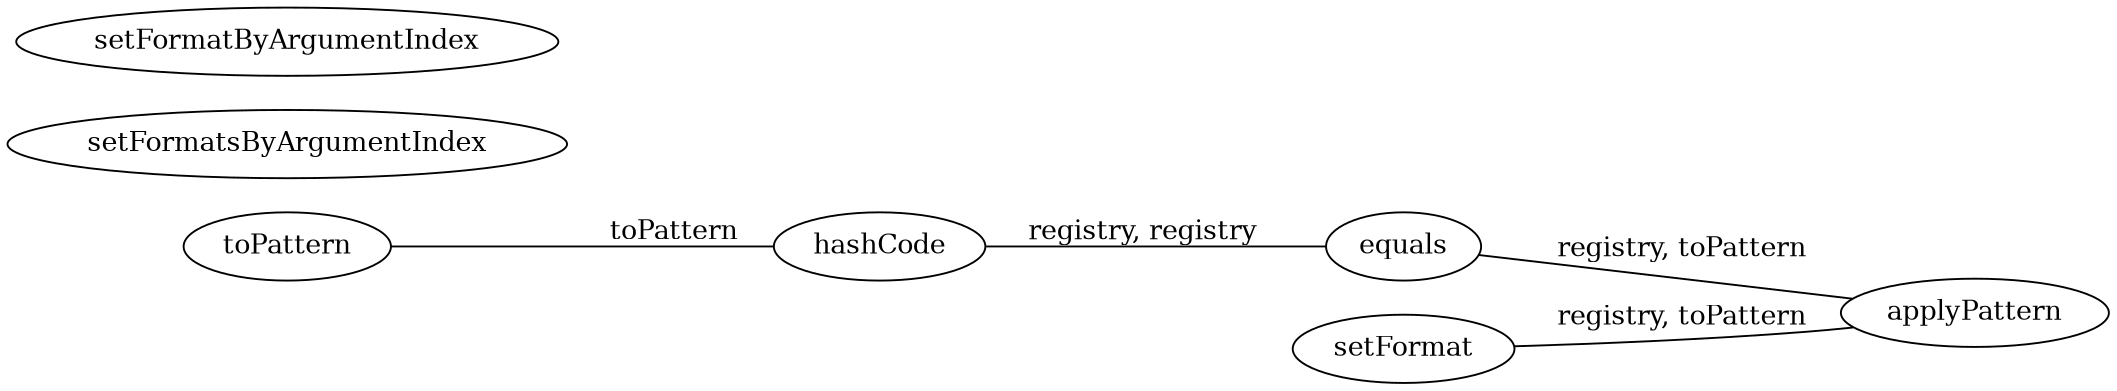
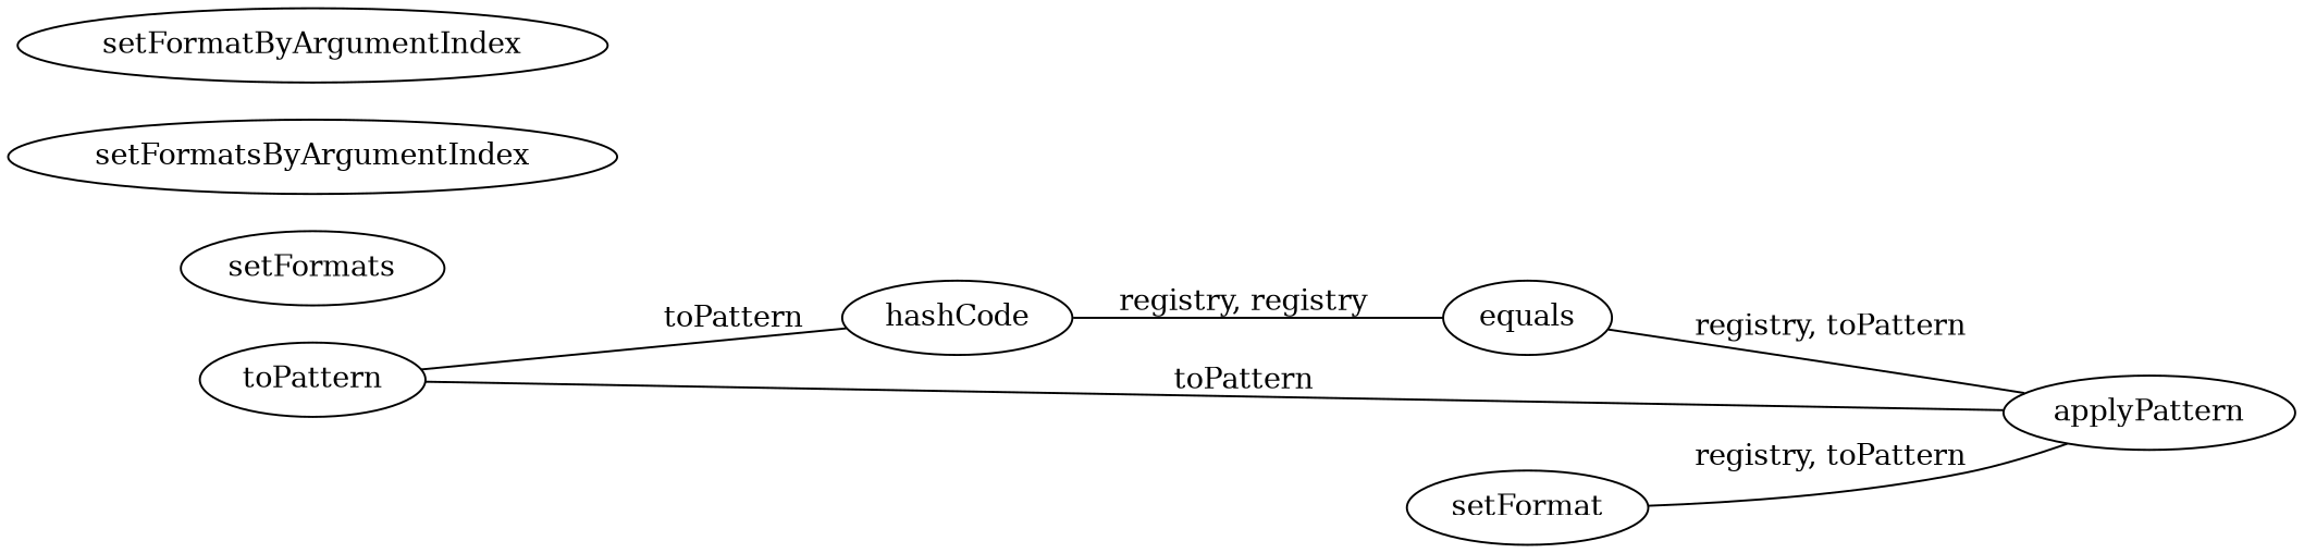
  digraph {
    rankdir=LR
    edge [dir=none]
    toPattern
    hashCode
    applyPattern
    equals
    setFormat
+   setFormats
    setFormatsByArgumentIndex
    setFormatByArgumentIndex
    toPattern -> hashCode [label=" toPattern"]
+   toPattern -> applyPattern [label=" toPattern"]
    hashCode -> equals [label=" registry, registry"]
    equals -> applyPattern [label=" registry, toPattern"]
    setFormat -> applyPattern [label=" registry, toPattern"]
  }
